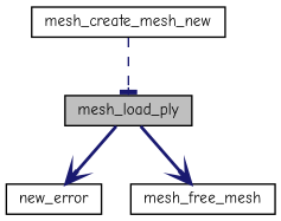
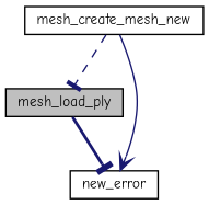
  digraph {
    fontname="Comic Neue"
    rankdir=TB
    node [color=black fillcolor=white fontname="Comic Neue" fontsize=10 shape=record style=filled]
    edge [arrowhead=tee color=midnightblue fontname="Comic Neue" fontsize=10 labelfontname=Helvetica labelfontsize=10 style=bold]
    n1 [fillcolor=grey75 fontcolor=black height=0.2 label=mesh_load_ply width=0.4]
    n2 [height=0.2 label=new_error width=0.4]
-   n3 [height=0.2 label=mesh_free_mesh width=0.4]
    n4 [height=0.2 label=mesh_create_mesh_new width=0.4]
-   n1 -> n2 [arrowhead=vee]
-   n1 -> n3 [arrowhead=vee]
+   n1 -> n2
    n4 -> n1 [style=dashed]
+   n4 -> n2 [arrowhead=vee style=solid]
  }
